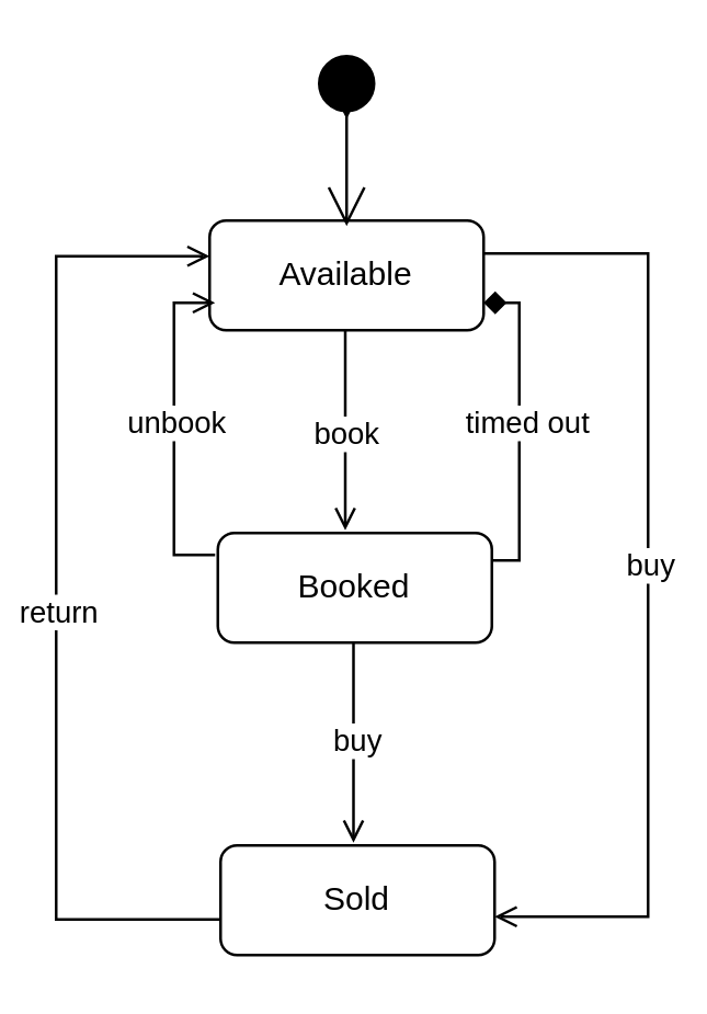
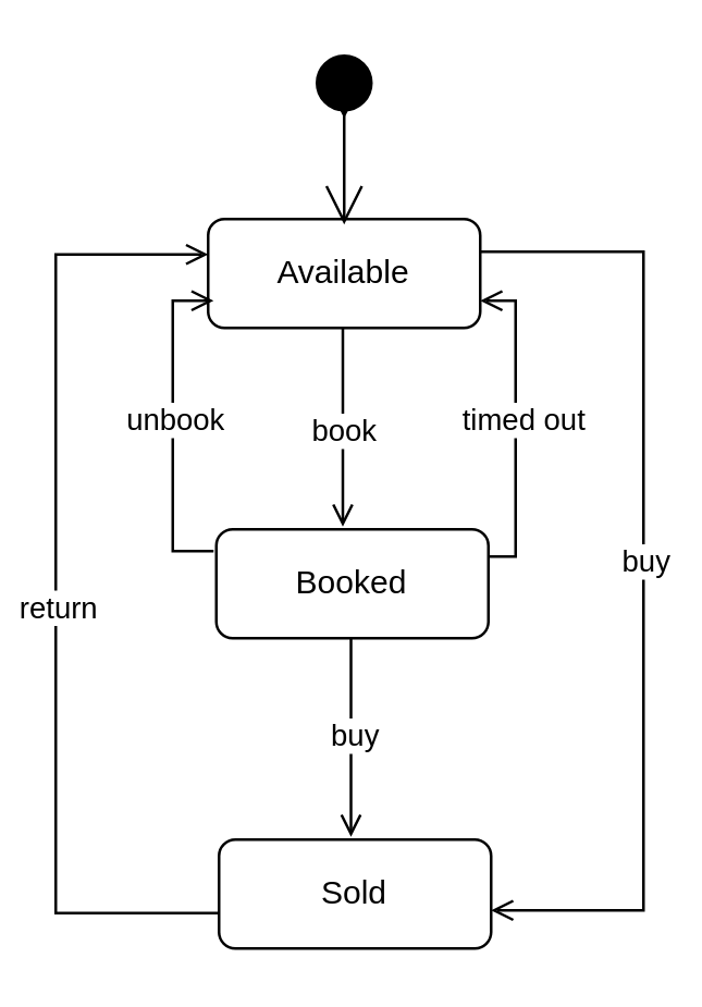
  <mxCell id="0" />
  <mxCell id="1" parent="0" />
  <mxCell id="2" value="Available" style="strokeColor=inherit;fillColor=inherit;gradientColor=inherit;shape=rect;html=1;rounded=1;whiteSpace=wrap;align=center;" parent="1" vertex="1"><mxGeometry x="76" y="80" width="100" height="40" as="geometry" /></mxCell>
  <mxCell id="3" value="" style="strokeColor=inherit;fillColor=inherit;gradientColor=inherit;edgeStyle=none;html=1;endArrow=open;rounded=0;" parent="1" edge="1"><mxGeometry relative="1" as="geometry"><mxPoint x="125.5" y="120" as="sourcePoint" /><mxPoint x="125.5" y="193" as="targetPoint" /><Array as="points" /></mxGeometry></mxCell>
  <mxCell id="4" value="book" style="edgeLabel;html=1;align=center;verticalAlign=middle;resizable=0;points=[];" parent="3" vertex="1" connectable="0"><mxGeometry x="0.014" relative="1" as="geometry"><mxPoint as="offset" /></mxGeometry></mxCell>
  <mxCell id="5" value="" style="strokeColor=inherit;fillColor=inherit;gradientColor=inherit;edgeStyle=none;html=1;endArrow=open;rounded=0;" parent="1" edge="1"><mxGeometry relative="1" as="geometry"><mxPoint x="128.5" y="234" as="sourcePoint" /><mxPoint x="128.5" y="307" as="targetPoint" /><Array as="points" /></mxGeometry></mxCell>
  <mxCell id="6" value="buy" style="edgeLabel;html=1;align=center;verticalAlign=middle;resizable=0;points=[];" parent="5" vertex="1" connectable="0"><mxGeometry x="-0.041" y="1" relative="1" as="geometry"><mxPoint as="offset" /></mxGeometry></mxCell>
  <mxCell id="7" value="" style="shape=ellipse;html=1;fillColor=strokeColor;verticalLabelPosition=bottom;labelBackgroundColor=#ffffff;verticalAlign=top;" parent="1" vertex="1"><mxGeometry x="116" y="20" width="20" height="20" as="geometry" /></mxCell>
  <mxCell id="8" value="" style="strokeColor=inherit;fillColor=inherit;gradientColor=inherit;edgeStyle=none;html=1;endArrow=open;endSize=12;rounded=0;" parent="1" edge="1"><mxGeometry relative="1" as="geometry"><mxPoint x="126" y="42" as="sourcePoint" /><mxPoint x="126" y="82" as="targetPoint" /></mxGeometry></mxCell>
  <mxCell id="9" style="edgeStyle=orthogonalEdgeStyle;rounded=0;orthogonalLoop=1;jettySize=auto;html=1;exitX=0.5;exitY=0;exitDx=0;exitDy=0;entryX=0.5;entryY=1;entryDx=0;entryDy=0;" parent="1" edge="1"><mxGeometry relative="1" as="geometry"><mxPoint x="126" y="23" as="sourcePoint" /><mxPoint x="126" y="43" as="targetPoint" /></mxGeometry></mxCell>
  <mxCell id="10" value="Booked" style="strokeColor=inherit;fillColor=inherit;gradientColor=inherit;shape=rect;html=1;rounded=1;whiteSpace=wrap;align=center;" parent="1" vertex="1"><mxGeometry x="79" y="194" width="100" height="40" as="geometry" /></mxCell>
  <mxCell id="11" value="Sold" style="strokeColor=inherit;fillColor=inherit;gradientColor=inherit;shape=rect;html=1;rounded=1;whiteSpace=wrap;align=center;" parent="1" vertex="1"><mxGeometry x="80" y="308" width="100" height="40" as="geometry" /></mxCell>
- <mxCell id="12" value="" style="strokeColor=inherit;fillColor=inherit;gradientColor=inherit;edgeStyle=orthogonalEdgeStyle;html=1;endArrow=diamond;rounded=0;exitX=1;exitY=0.25;exitDx=0;exitDy=0;entryX=1;entryY=0.75;entryDx=0;entryDy=0;movable=0;resizable=0;rotatable=0;deletable=0;editable=0;locked=1;connectable=0;" parent="1" source="10" target="2" edge="1"><mxGeometry relative="1" as="geometry"><mxPoint x="215.5" y="210" as="sourcePoint" /><mxPoint x="216" y="100" as="targetPoint" /></mxGeometry></mxCell>
+ <mxCell id="12" value="" style="strokeColor=inherit;fillColor=inherit;gradientColor=inherit;edgeStyle=orthogonalEdgeStyle;html=1;endArrow=open;rounded=0;exitX=1;exitY=0.25;exitDx=0;exitDy=0;entryX=1;entryY=0.75;entryDx=0;entryDy=0;movable=0;resizable=0;rotatable=0;deletable=0;editable=0;locked=1;connectable=0;" parent="1" source="10" target="2" edge="1"><mxGeometry relative="1" as="geometry"><mxPoint x="215.5" y="210" as="sourcePoint" /><mxPoint x="216" y="100" as="targetPoint" /></mxGeometry></mxCell>
  <mxCell id="13" value="timed out" style="edgeLabel;html=1;align=center;verticalAlign=middle;resizable=0;points=[];" parent="12" vertex="1" connectable="0"><mxGeometry x="0.043" y="-2" relative="1" as="geometry"><mxPoint as="offset" /></mxGeometry></mxCell>
  <mxCell id="14" value="" style="strokeColor=inherit;fillColor=inherit;gradientColor=inherit;edgeStyle=none;html=1;endArrow=open;rounded=0;entryX=0;entryY=0.75;entryDx=0;entryDy=0;movable=0;resizable=0;rotatable=0;deletable=0;editable=0;locked=1;connectable=0;" parent="1" edge="1"><mxGeometry relative="1" as="geometry"><mxPoint x="78" y="202" as="sourcePoint" /><mxPoint x="78" y="110" as="targetPoint" /><Array as="points"><mxPoint x="63" y="202" /><mxPoint x="63" y="178" /><mxPoint x="63" y="148" /><mxPoint x="63" y="120" /><mxPoint x="63" y="110" /></Array></mxGeometry></mxCell>
  <mxCell id="15" value="unbook" style="edgeLabel;html=1;align=center;verticalAlign=middle;resizable=0;points=[];fontSize=11;fontFamily=Helvetica;fontColor=default;" parent="14" vertex="1" connectable="0"><mxGeometry x="0.041" y="1" relative="1" as="geometry"><mxPoint x="1" as="offset" /></mxGeometry></mxCell>
  <mxCell id="16" value="" style="strokeColor=inherit;fillColor=inherit;gradientColor=inherit;edgeStyle=none;html=1;endArrow=open;rounded=0;entryX=1;entryY=0.5;entryDx=0;entryDy=0;exitX=1;exitY=0.25;exitDx=0;exitDy=0;jumpStyle=line;movable=0;resizable=0;rotatable=0;deletable=0;editable=0;locked=1;connectable=0;" parent="1" edge="1"><mxGeometry relative="1" as="geometry"><mxPoint x="176" y="92" as="sourcePoint" /><mxPoint x="180" y="334" as="targetPoint" /><Array as="points"><mxPoint x="236" y="92" /><mxPoint x="236" y="334" /></Array></mxGeometry></mxCell>
  <mxCell id="17" value="buy" style="edgeLabel;html=1;align=center;verticalAlign=middle;resizable=0;points=[];fontSize=11;fontFamily=Helvetica;fontColor=default;" parent="16" vertex="1" connectable="0"><mxGeometry x="-0.036" relative="1" as="geometry"><mxPoint as="offset" /></mxGeometry></mxCell>
  <mxCell id="18" value="" style="strokeColor=inherit;fillColor=inherit;gradientColor=inherit;edgeStyle=none;html=1;endArrow=open;rounded=0;entryX=1;entryY=0.5;entryDx=0;entryDy=0;exitX=1;exitY=0.25;exitDx=0;exitDy=0;jumpStyle=line;movable=1;resizable=1;rotatable=1;deletable=1;editable=1;locked=0;connectable=1;" parent="1" edge="1"><mxGeometry relative="1" as="geometry"><mxPoint x="80" y="335" as="sourcePoint" /><mxPoint x="76" y="93" as="targetPoint" /><Array as="points"><mxPoint x="20" y="335" /><mxPoint x="20" y="93" /></Array></mxGeometry></mxCell>
  <mxCell id="19" value="return" style="edgeLabel;html=1;align=center;verticalAlign=middle;resizable=0;points=[];fontSize=11;fontFamily=Helvetica;fontColor=default;" parent="18" vertex="1" connectable="0"><mxGeometry x="-0.036" relative="1" as="geometry"><mxPoint as="offset" /></mxGeometry></mxCell>
